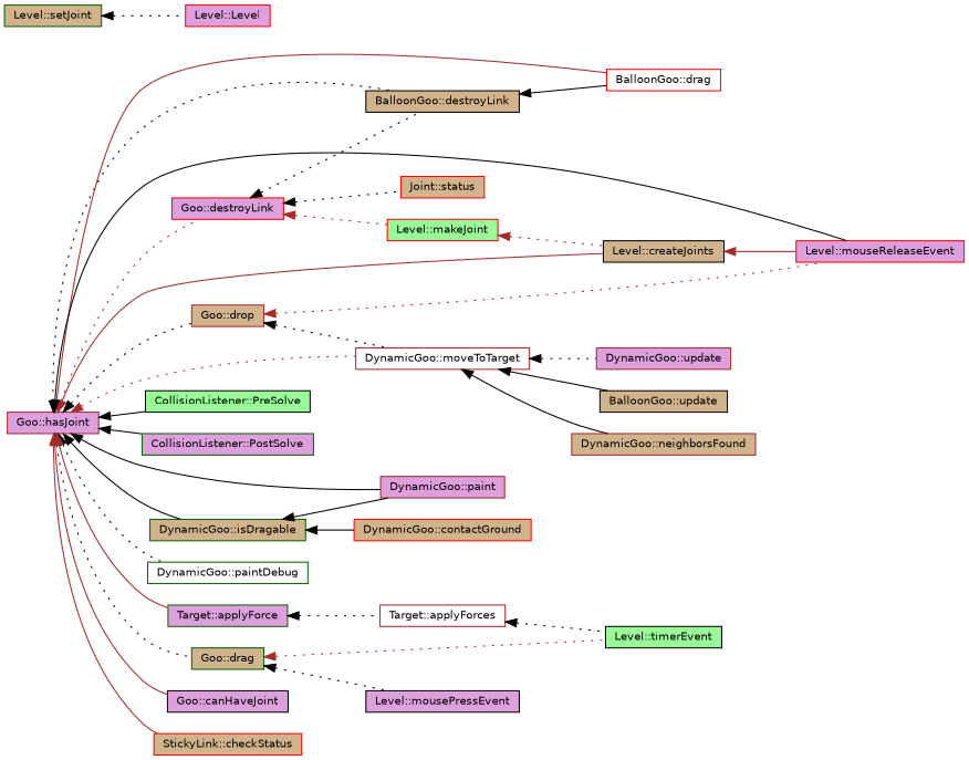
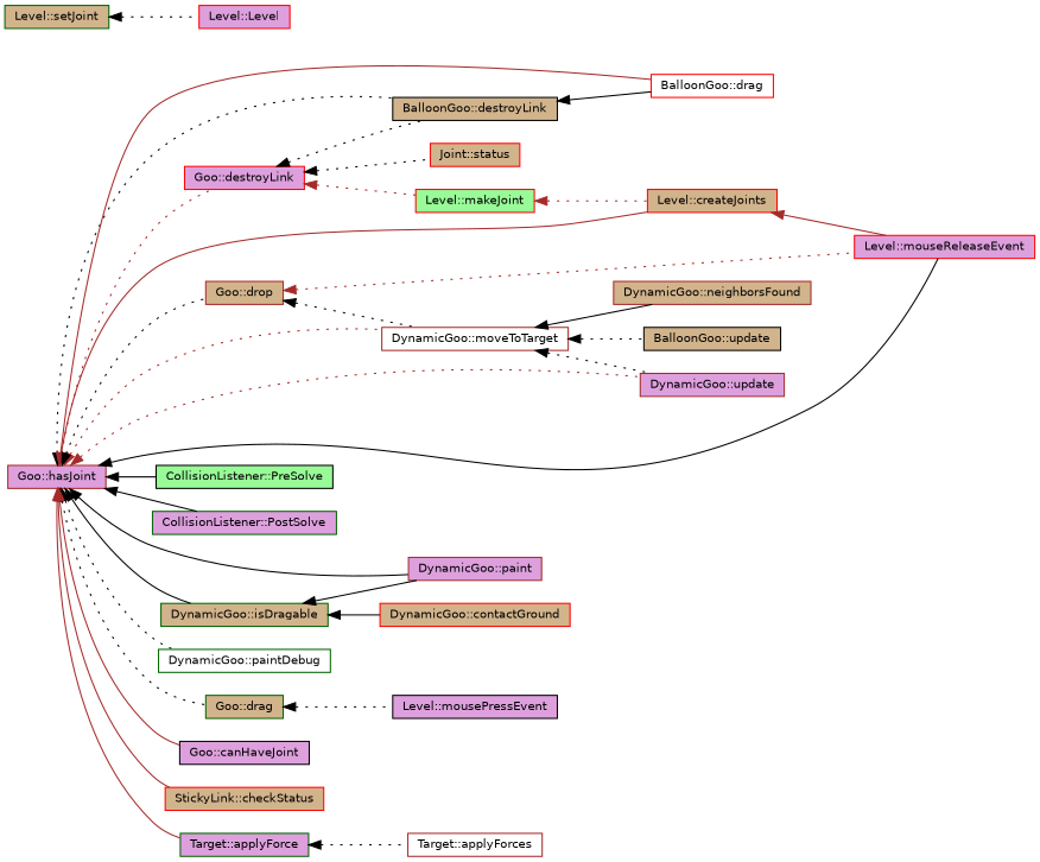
  digraph {
    rankdir=LR
    node [color=red fillcolor=tan fontname=Helvetica fontsize=10 shape=record style=filled]
    edge [color=black dir=back fontname=Helvetica fontsize=10 labelfontname=Helvetica labelfontsize=10 style=dotted]
    n1 [color=brown fillcolor=plum fontcolor=black height=0.2 label="Goo::hasJoint" width=0.4]
    n2 [color=black height=0.2 label="BalloonGoo::destroyLink" width=0.4]
    n3 [fillcolor=white height=0.2 label="BalloonGoo::drag" width=0.4]
    n4 [color=black fillcolor=palegreen height=0.2 label="CollisionListener::PreSolve" width=0.4]
    n5 [color=darkgreen fillcolor=plum height=0.2 label="CollisionListener::PostSolve" width=0.4]
    n6 [color=brown fillcolor=white height=0.2 label="DynamicGoo::moveToTarget" width=0.4]
    n7 [color=brown fillcolor=plum height=0.2 label="DynamicGoo::update" width=0.4]
    n8 [color=brown fillcolor=plum height=0.2 label="DynamicGoo::paint" width=0.4]
    n9 [color=darkgreen fillcolor=white height=0.2 label="DynamicGoo::paintDebug" width=0.4]
    n10 [color=darkgreen height=0.2 label="DynamicGoo::isDragable" width=0.4]
    n11 [fillcolor=plum height=0.2 label="Goo::destroyLink" width=0.4]
-   n12 [color=black height=0.2 label="Level::createJoints" width=0.4]
+   n12 [height=0.2 label="Level::createJoints" width=0.4]
    n13 [fillcolor=plum height=0.2 label="Level::mouseReleaseEvent" width=0.4]
    n14 [color=darkgreen height=0.2 label="Goo::drag" width=0.4]
    n15 [color=brown height=0.2 label="Goo::drop" width=0.4]
    n16 [color=black fillcolor=plum height=0.2 label="Goo::canHaveJoint" width=0.4]
    n17 [height=0.2 label="StickyLink::checkStatus" width=0.4]
    n18 [color=darkgreen fillcolor=plum height=0.2 label="Target::applyForce" width=0.4]
    n19 [color=black height=0.2 label="BalloonGoo::update" width=0.4]
    n20 [color=brown height=0.2 label="DynamicGoo::neighborsFound" width=0.4]
    n21 [height=0.2 label="DynamicGoo::contactGround" width=0.4]
    n22 [height=0.2 label="Joint::status" width=0.4]
    n23 [fillcolor=palegreen height=0.2 label="Level::makeJoint" width=0.4]
-   n24 [color=black fillcolor=palegreen height=0.2 label="Level::timerEvent" width=0.4]
    n25 [color=black fillcolor=plum height=0.2 label="Level::mousePressEvent" width=0.4]
    n26 [color=brown fillcolor=white height=0.2 label="Target::applyForces" width=0.4]
    n27 [color=darkgreen height=0.2 label="Level::setJoint" width=0.4]
    n28 [fillcolor=plum height=0.2 label="Level::Level" width=0.4]
    n1 -> n2
    n1 -> n3 [color=brown style=solid]
    n1 -> n4 [style=solid]
    n1 -> n5 [style=solid]
    n1 -> n6 [color=brown]
+   n1 -> n7 [color=brown]
    n1 -> n8 [style=solid]
    n1 -> n9
    n1 -> n10 [style=solid]
    n1 -> n11 [color=brown]
    n1 -> n12 [color=brown style=solid]
    n1 -> n13 [style=solid]
    n1 -> n14
    n1 -> n15
    n1 -> n16 [color=brown style=solid]
    n1 -> n17 [color=brown style=solid]
    n1 -> n18 [color=brown style=solid]
    n2 -> n3 [style=solid]
    n6 -> n7
-   n6 -> n19 [style=solid]
+   n6 -> n19
    n6 -> n20 [style=solid]
    n10 -> n8 [style=solid]
    n10 -> n21 [style=solid]
    n11 -> n2
    n11 -> n22
    n11 -> n23 [color=brown]
    n12 -> n13 [color=brown style=solid]
-   n14 -> n24 [color=brown]
    n14 -> n25
    n15 -> n6
    n15 -> n13 [color=brown]
    n18 -> n26
    n23 -> n12 [color=brown]
-   n26 -> n24
    n27 -> n28
  }
